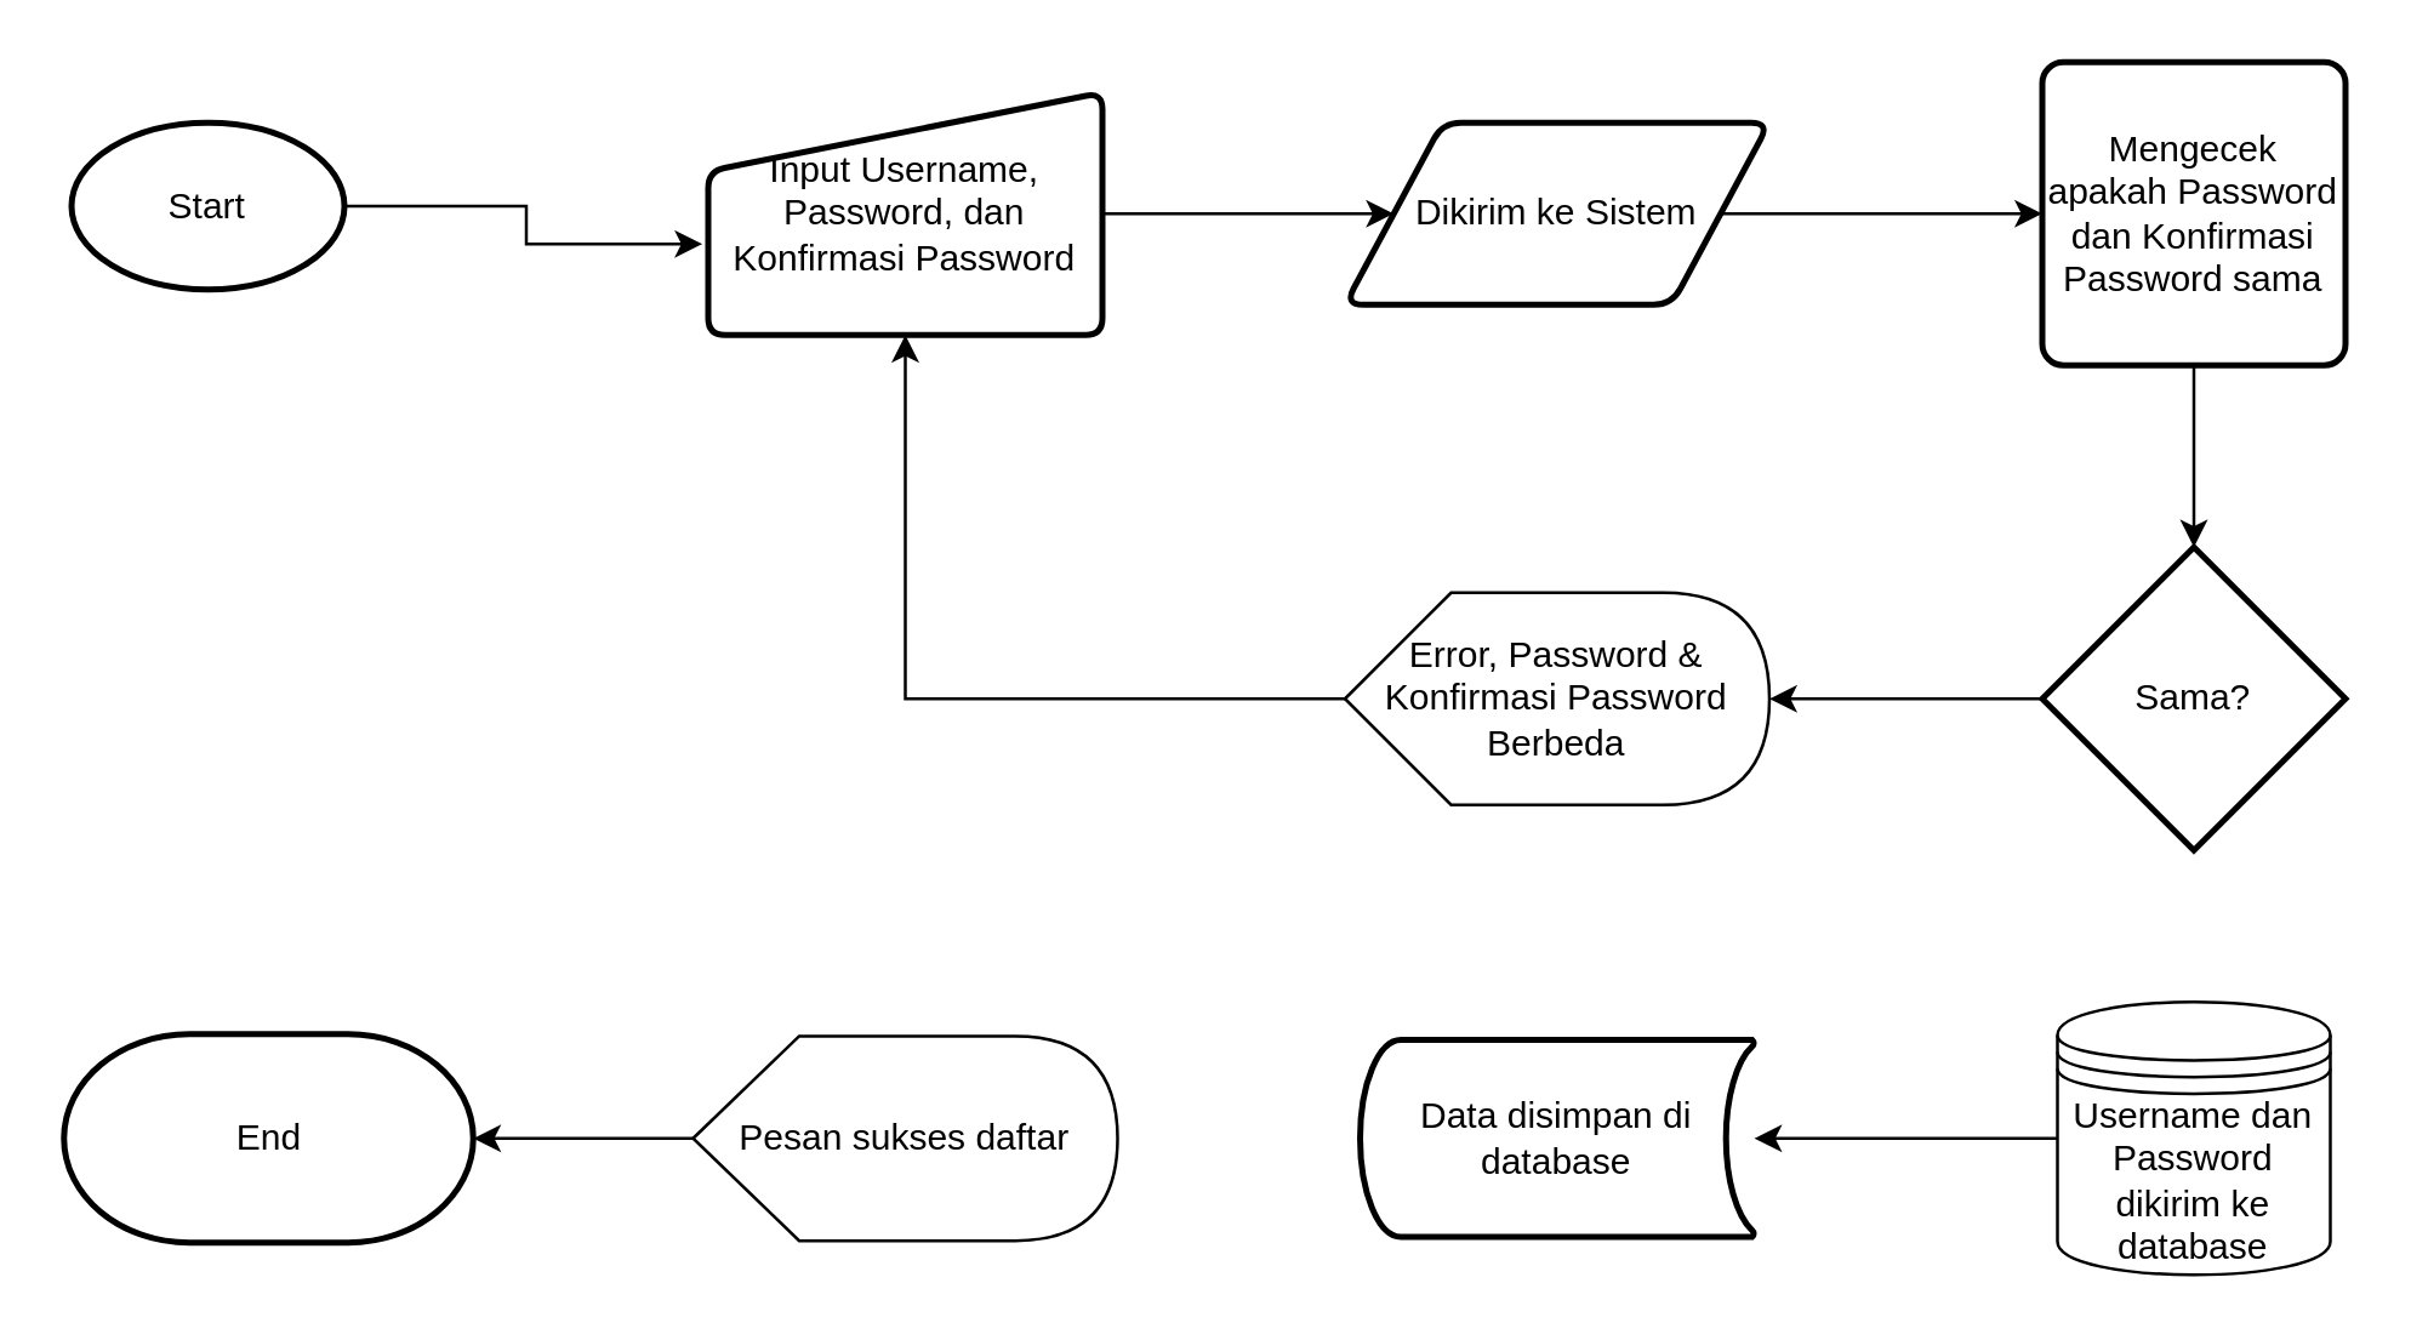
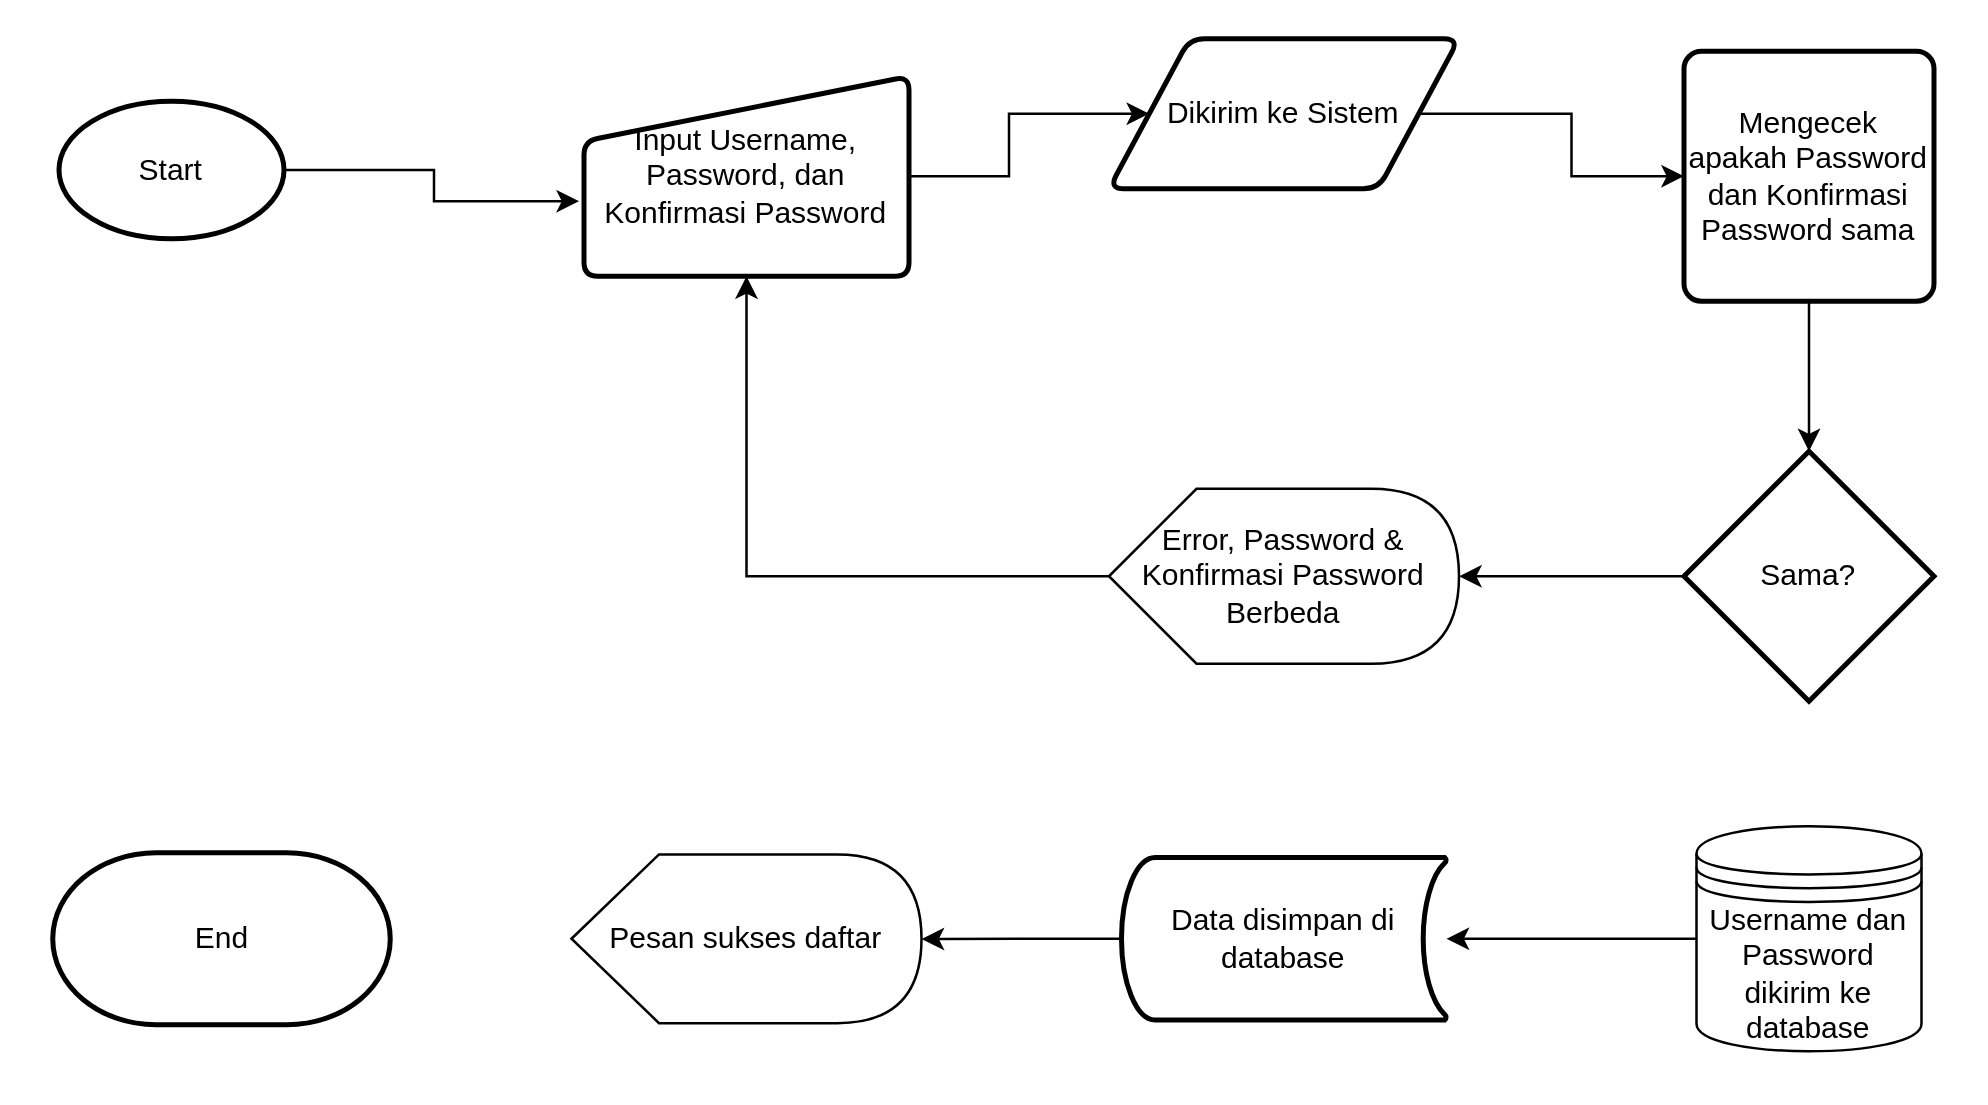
  <mxCell id="0" />
  <mxCell id="1" parent="0" />
  <mxCell id="2" style="edgeStyle=orthogonalEdgeStyle;rounded=0;orthogonalLoop=1;jettySize=auto;html=1;exitX=1;exitY=0.5;exitDx=0;exitDy=0;" edge="1" parent="1" source="3" target="7"><mxGeometry relative="1" as="geometry" /></mxCell>
  <mxCell id="3" value="Input Username, Password, dan Konfirmasi Password" style="html=1;strokeWidth=2;shape=manualInput;whiteSpace=wrap;rounded=1;size=26;arcSize=11;" vertex="1" parent="1"><mxGeometry x="233" y="30" width="130" height="80" as="geometry" /></mxCell>
  <mxCell id="4" style="edgeStyle=orthogonalEdgeStyle;rounded=0;orthogonalLoop=1;jettySize=auto;html=1;exitX=0.5;exitY=1;exitDx=0;exitDy=0;entryX=0.5;entryY=0;entryDx=0;entryDy=0;entryPerimeter=0;" edge="1" parent="1" source="5" target="9"><mxGeometry relative="1" as="geometry" /></mxCell>
  <mxCell id="5" value="Mengecek apakah Password dan Konfirmasi Password sama" style="rounded=1;whiteSpace=wrap;html=1;absoluteArcSize=1;arcSize=14;strokeWidth=2;" vertex="1" parent="1"><mxGeometry x="673" y="20" width="100" height="100" as="geometry" /></mxCell>
  <mxCell id="6" style="edgeStyle=orthogonalEdgeStyle;rounded=0;orthogonalLoop=1;jettySize=auto;html=1;exitX=1;exitY=0.5;exitDx=0;exitDy=0;" edge="1" parent="1" source="7" target="5"><mxGeometry relative="1" as="geometry" /></mxCell>
- <mxCell id="7" value="Dikirim ke Sistem" style="shape=parallelogram;html=1;strokeWidth=2;perimeter=parallelogramPerimeter;whiteSpace=wrap;rounded=1;arcSize=12;size=0.23;" vertex="1" parent="1"><mxGeometry x="443" y="40" width="140" height="60" as="geometry" /></mxCell>
+ <mxCell id="7" value="Dikirim ke Sistem" style="shape=parallelogram;html=1;strokeWidth=2;perimeter=parallelogramPerimeter;whiteSpace=wrap;rounded=1;arcSize=12;size=0.23;" vertex="1" parent="1"><mxGeometry x="443" y="15" width="140" height="60" as="geometry" /></mxCell>
  <mxCell id="8" style="edgeStyle=orthogonalEdgeStyle;rounded=0;orthogonalLoop=1;jettySize=auto;html=1;exitX=0;exitY=0.5;exitDx=0;exitDy=0;exitPerimeter=0;entryX=1;entryY=0.5;entryDx=0;entryDy=0;entryPerimeter=0;" edge="1" parent="1" source="9" target="11"><mxGeometry relative="1" as="geometry" /></mxCell>
  <mxCell id="9" value="Sama?" style="strokeWidth=2;html=1;shape=mxgraph.flowchart.decision;whiteSpace=wrap;" vertex="1" parent="1"><mxGeometry x="673" y="180" width="100" height="100" as="geometry" /></mxCell>
  <mxCell id="10" style="edgeStyle=orthogonalEdgeStyle;rounded=0;orthogonalLoop=1;jettySize=auto;html=1;exitX=0;exitY=0.5;exitDx=0;exitDy=0;exitPerimeter=0;entryX=0.5;entryY=1;entryDx=0;entryDy=0;" edge="1" parent="1" source="11" target="3"><mxGeometry relative="1" as="geometry" /></mxCell>
  <mxCell id="11" value="Error, Password &amp;amp; Konfirmasi Password Berbeda" style="shape=display;whiteSpace=wrap;html=1;" vertex="1" parent="1"><mxGeometry x="443" y="195" width="140" height="70" as="geometry" /></mxCell>
  <mxCell id="12" style="edgeStyle=orthogonalEdgeStyle;rounded=0;orthogonalLoop=1;jettySize=auto;html=1;exitX=0;exitY=0.5;exitDx=0;exitDy=0;" edge="1" parent="1" source="13" target="15"><mxGeometry relative="1" as="geometry" /></mxCell>
  <mxCell id="13" value="Username dan Password dikirim ke database" style="shape=datastore;whiteSpace=wrap;html=1;" vertex="1" parent="1"><mxGeometry x="678" y="330" width="90" height="90" as="geometry" /></mxCell>
+ <mxCell id="14" style="edgeStyle=orthogonalEdgeStyle;rounded=0;orthogonalLoop=1;jettySize=auto;html=1;exitX=0;exitY=0.5;exitDx=0;exitDy=0;exitPerimeter=0;" edge="1" parent="1" source="15" target="17"><mxGeometry relative="1" as="geometry" /></mxCell>
  <mxCell id="15" value="Data disimpan di database" style="strokeWidth=2;html=1;shape=mxgraph.flowchart.stored_data;whiteSpace=wrap;" vertex="1" parent="1"><mxGeometry x="448" y="342.5" width="130" height="65" as="geometry" /></mxCell>
- <mxCell id="16" style="edgeStyle=orthogonalEdgeStyle;rounded=0;orthogonalLoop=1;jettySize=auto;html=1;exitX=0;exitY=0.5;exitDx=0;exitDy=0;exitPerimeter=0;entryX=1;entryY=0.5;entryDx=0;entryDy=0;entryPerimeter=0;" edge="1" parent="1" source="17" target="20"><mxGeometry relative="1" as="geometry" /></mxCell>
  <mxCell id="17" value="Pesan sukses daftar" style="shape=display;whiteSpace=wrap;html=1;" vertex="1" parent="1"><mxGeometry x="228" y="341.25" width="140" height="67.5" as="geometry" /></mxCell>
  <mxCell id="18" style="edgeStyle=orthogonalEdgeStyle;rounded=0;orthogonalLoop=1;jettySize=auto;html=1;exitX=1;exitY=0.5;exitDx=0;exitDy=0;exitPerimeter=0;entryX=-0.015;entryY=0.625;entryDx=0;entryDy=0;entryPerimeter=0;" edge="1" parent="1" source="19" target="3"><mxGeometry relative="1" as="geometry" /></mxCell>
  <mxCell id="19" value="Start" style="strokeWidth=2;html=1;shape=mxgraph.flowchart.start_1;whiteSpace=wrap;" vertex="1" parent="1"><mxGeometry x="23" y="40" width="90" height="55" as="geometry" /></mxCell>
  <mxCell id="20" value="End" style="strokeWidth=2;html=1;shape=mxgraph.flowchart.terminator;whiteSpace=wrap;" vertex="1" parent="1"><mxGeometry x="20.5" y="340.63" width="135" height="68.75" as="geometry" /></mxCell>
